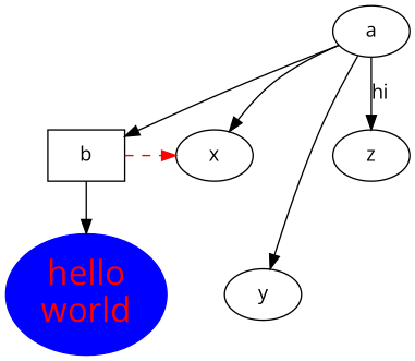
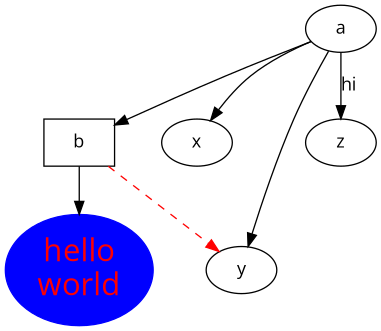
  digraph {
    fontname="Open Sans"
    node [fontname="Open Sans"]
    edge [fontname="Open Sans"]
    b [shape=box]
    x
    n3 [color=blue fontcolor=red fontsize=24 label="hello\nworld" style=filled]
    a
    y
    z
    subgraph sub_1 {
      rank=same
      b
      x
    }
-   b -> x [color=red style=dashed]
+   b -> y [color=red style=dashed]
    b -> n3
    a -> b
    a -> x
    a -> y
    a -> z [label=hi weight=100]
  }
